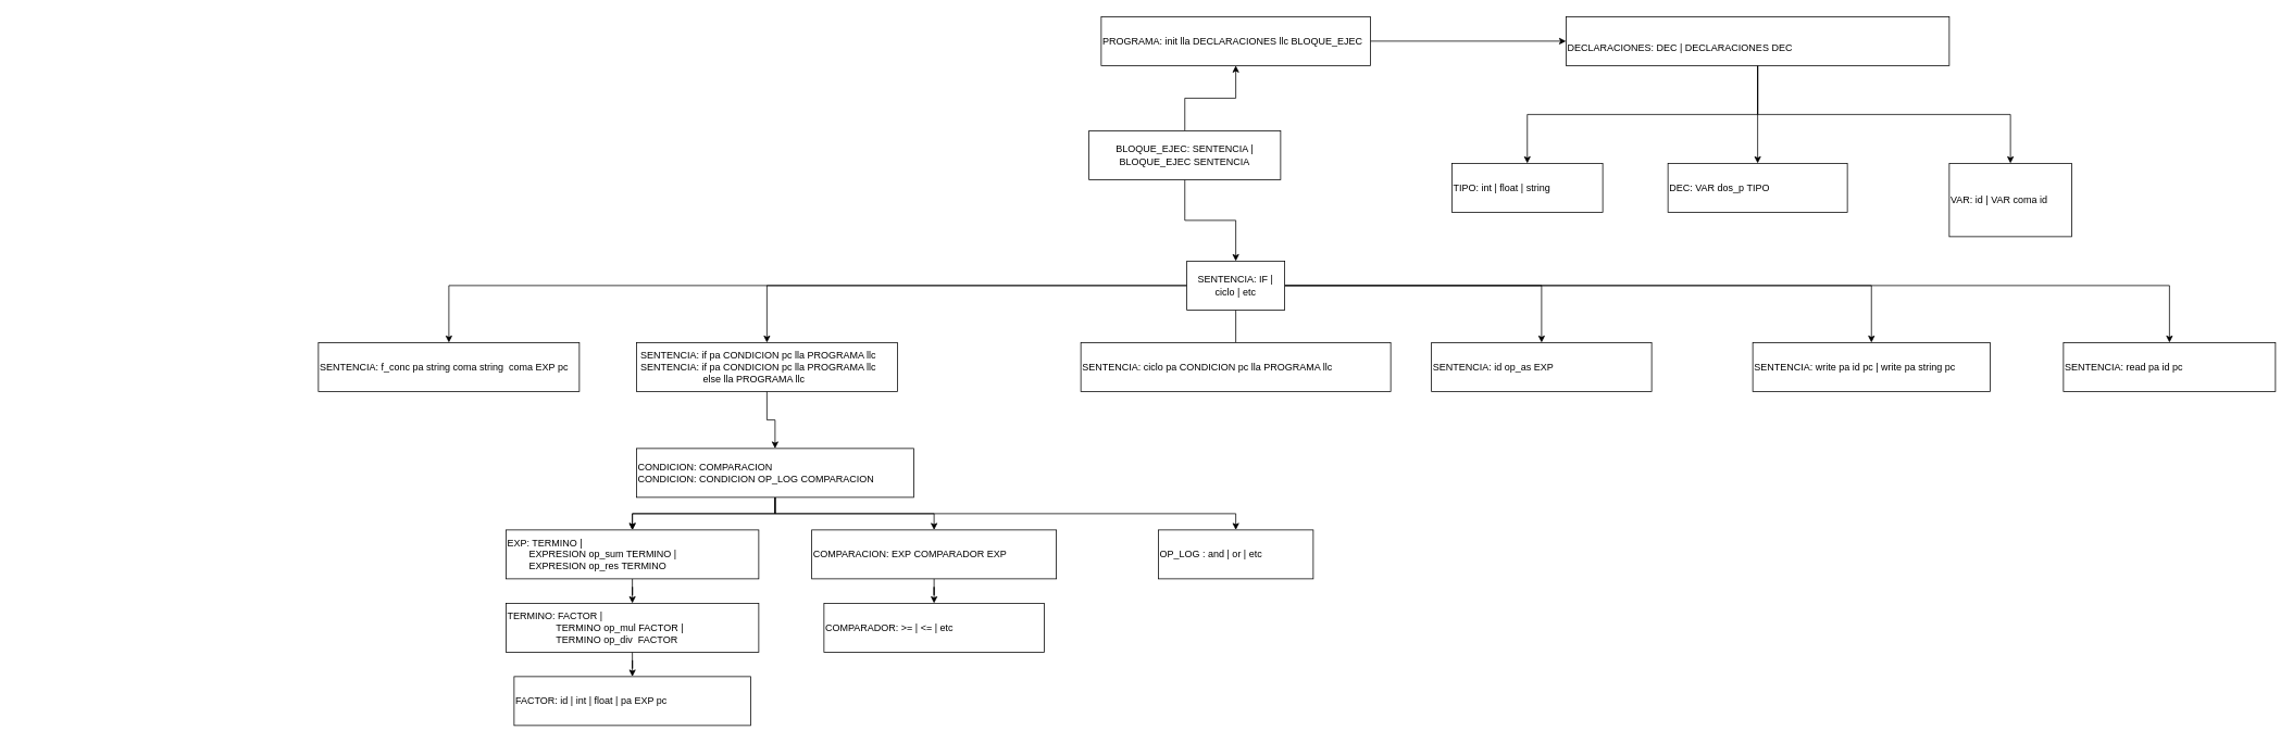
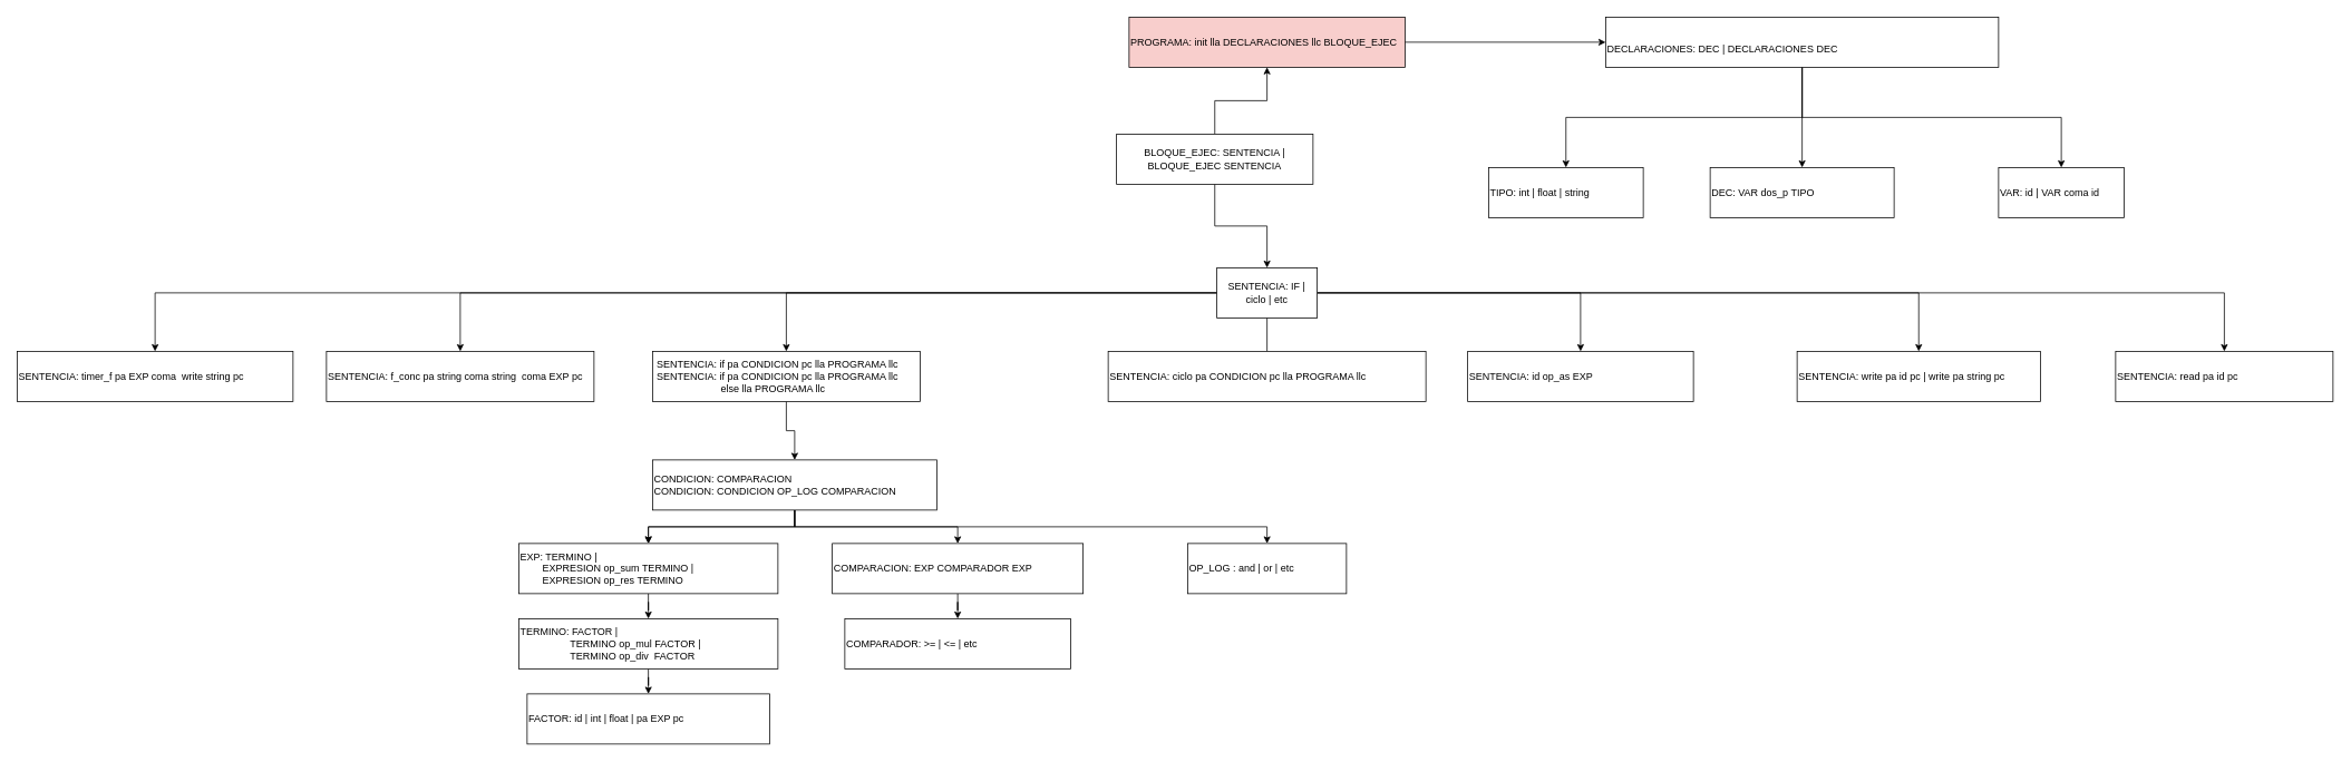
  <mxCell id="0" />
  <mxCell id="1" parent="0" />
  <mxCell id="2" value="" style="edgeStyle=orthogonalEdgeStyle;rounded=0;orthogonalLoop=1;jettySize=auto;html=1;exitX=0.5;exitY=1;exitDx=0;exitDy=0;" edge="1" parent="1" source="4" target="12"><mxGeometry relative="1" as="geometry" /></mxCell>
  <mxCell id="3" value="" style="edgeStyle=orthogonalEdgeStyle;rounded=0;orthogonalLoop=1;jettySize=auto;html=1;" edge="1" parent="1" source="4" target="34"><mxGeometry relative="1" as="geometry" /></mxCell>
  <mxCell id="4" value="BLOQUE_EJEC: SENTENCIA | BLOQUE_EJEC SENTENCIA" style="rounded=0;whiteSpace=wrap;html=1;" vertex="1" parent="1"><mxGeometry x="1335" y="160" width="235" height="60" as="geometry" /></mxCell>
  <mxCell id="5" value="" style="edgeStyle=orthogonalEdgeStyle;rounded=0;orthogonalLoop=1;jettySize=auto;html=1;entryX=0.5;entryY=0;entryDx=0;entryDy=0;" edge="1" parent="1" source="12" target="14"><mxGeometry relative="1" as="geometry"><mxPoint x="990" y="500" as="targetPoint" /></mxGeometry></mxCell>
  <mxCell id="6" style="edgeStyle=orthogonalEdgeStyle;rounded=0;orthogonalLoop=1;jettySize=auto;html=1;entryX=0.5;entryY=0;entryDx=0;entryDy=0;endArrow=none;" edge="1" parent="1" source="12" target="29"><mxGeometry relative="1" as="geometry" /></mxCell>
  <mxCell id="7" value="" style="edgeStyle=orthogonalEdgeStyle;rounded=0;orthogonalLoop=1;jettySize=auto;html=1;" edge="1" parent="1" source="12" target="30"><mxGeometry relative="1" as="geometry" /></mxCell>
  <mxCell id="8" value="" style="edgeStyle=orthogonalEdgeStyle;rounded=0;orthogonalLoop=1;jettySize=auto;html=1;" edge="1" parent="1" source="12" target="31"><mxGeometry relative="1" as="geometry" /></mxCell>
  <mxCell id="9" value="" style="edgeStyle=orthogonalEdgeStyle;rounded=0;orthogonalLoop=1;jettySize=auto;html=1;" edge="1" parent="1" source="12" target="32"><mxGeometry relative="1" as="geometry" /></mxCell>
  <mxCell id="10" value="" style="edgeStyle=orthogonalEdgeStyle;rounded=0;orthogonalLoop=1;jettySize=auto;html=1;" edge="1" parent="1" source="12" target="35"><mxGeometry relative="1" as="geometry" /></mxCell>
+ <mxCell id="11" value="" style="edgeStyle=orthogonalEdgeStyle;rounded=0;orthogonalLoop=1;jettySize=auto;html=1;" edge="1" parent="1" source="12" target="36"><mxGeometry relative="1" as="geometry" /></mxCell>
  <mxCell id="12" value="SENTENCIA: IF | ciclo | etc" style="rounded=0;whiteSpace=wrap;html=1;" vertex="1" parent="1"><mxGeometry x="1455" y="320" width="120" height="60" as="geometry" /></mxCell>
  <mxCell id="13" value="" style="edgeStyle=orthogonalEdgeStyle;rounded=0;orthogonalLoop=1;jettySize=auto;html=1;" edge="1" parent="1" source="14" target="19"><mxGeometry relative="1" as="geometry" /></mxCell>
  <mxCell id="14" value="&amp;nbsp;SENTENCIA: if pa CONDICION pc lla PROGRAMA llc&amp;nbsp;&lt;br&gt;&amp;nbsp;SENTENCIA: if pa CONDICION pc lla PROGRAMA llc&lt;br&gt;&lt;span style=&quot;white-space: pre;&quot;&gt;&#09;&lt;/span&gt;&lt;span style=&quot;white-space: pre;&quot;&gt;&#09;&lt;/span&gt;&lt;span style=&quot;white-space: pre;&quot;&gt;&#09;&lt;/span&gt;else lla PROGRAMA llc" style="rounded=0;whiteSpace=wrap;html=1;align=left;" vertex="1" parent="1"><mxGeometry x="780" y="420" width="320" height="60" as="geometry" /></mxCell>
  <mxCell id="15" value="" style="edgeStyle=orthogonalEdgeStyle;rounded=0;orthogonalLoop=1;jettySize=auto;html=1;" edge="1" parent="1" source="19" target="20"><mxGeometry relative="1" as="geometry"><Array as="points"><mxPoint x="950" y="630" /><mxPoint x="1515" y="630" /></Array></mxGeometry></mxCell>
  <mxCell id="16" style="edgeStyle=orthogonalEdgeStyle;rounded=0;orthogonalLoop=1;jettySize=auto;html=1;entryX=0.5;entryY=0;entryDx=0;entryDy=0;" edge="1" parent="1" source="19" target="22"><mxGeometry relative="1" as="geometry" /></mxCell>
  <mxCell id="17" value="" style="edgeStyle=orthogonalEdgeStyle;rounded=0;orthogonalLoop=1;jettySize=auto;html=1;" edge="1" parent="1" source="19" target="22"><mxGeometry relative="1" as="geometry" /></mxCell>
  <mxCell id="18" style="edgeStyle=orthogonalEdgeStyle;rounded=0;orthogonalLoop=1;jettySize=auto;html=1;entryX=0.5;entryY=0;entryDx=0;entryDy=0;" edge="1" parent="1" source="19" target="27"><mxGeometry relative="1" as="geometry" /></mxCell>
  <mxCell id="19" value="CONDICION: COMPARACION&lt;br&gt;CONDICION: CONDICION OP_LOG COMPARACION&lt;br&gt;" style="rounded=0;whiteSpace=wrap;html=1;align=left;" vertex="1" parent="1"><mxGeometry x="780" y="550" width="340" height="60" as="geometry" /></mxCell>
  <mxCell id="20" value="OP_LOG&amp;nbsp;: and | or | etc" style="rounded=0;whiteSpace=wrap;html=1;align=left;" vertex="1" parent="1"><mxGeometry x="1420" y="650" width="190" height="60" as="geometry" /></mxCell>
  <mxCell id="21" value="" style="edgeStyle=orthogonalEdgeStyle;rounded=0;orthogonalLoop=1;jettySize=auto;html=1;" edge="1" parent="1" source="22" target="24"><mxGeometry relative="1" as="geometry" /></mxCell>
  <mxCell id="22" value="EXP: TERMINO |&lt;br&gt;&lt;span style=&quot;white-space: pre;&quot;&gt;&#09;&lt;/span&gt;EXPRESION op_sum TERMINO |&lt;br&gt;&lt;span style=&quot;white-space: pre;&quot;&gt;&#09;&lt;/span&gt;EXPRESION op_res TERMINO" style="rounded=0;whiteSpace=wrap;html=1;align=left;" vertex="1" parent="1"><mxGeometry x="620" y="650" width="310" height="60" as="geometry" /></mxCell>
  <mxCell id="23" value="" style="edgeStyle=orthogonalEdgeStyle;rounded=0;orthogonalLoop=1;jettySize=auto;html=1;" edge="1" parent="1" source="24" target="25"><mxGeometry relative="1" as="geometry" /></mxCell>
  <mxCell id="24" value="TERMINO: FACTOR |&lt;br&gt;&lt;span style=&quot;white-space: pre;&quot;&gt;&#09;&lt;/span&gt;&lt;span style=&quot;white-space: pre;&quot;&gt;&#09;&lt;/span&gt;&amp;nbsp; TERMINO op_mul FACTOR |&lt;br&gt;&lt;span style=&quot;white-space: pre;&quot;&gt;&#09;&lt;/span&gt;&lt;span style=&quot;white-space: pre;&quot;&gt;&#09;&lt;/span&gt;&amp;nbsp; TERMINO op_div&amp;nbsp; FACTOR" style="whiteSpace=wrap;html=1;align=left;rounded=0;" vertex="1" parent="1"><mxGeometry x="620" y="740" width="310" height="60" as="geometry" /></mxCell>
  <mxCell id="25" value="FACTOR: id | int | float | pa EXP pc" style="whiteSpace=wrap;html=1;align=left;rounded=0;" vertex="1" parent="1"><mxGeometry x="630" y="830" width="290" height="60" as="geometry" /></mxCell>
  <mxCell id="26" value="" style="edgeStyle=orthogonalEdgeStyle;rounded=0;orthogonalLoop=1;jettySize=auto;html=1;" edge="1" parent="1" source="27" target="28"><mxGeometry relative="1" as="geometry" /></mxCell>
  <mxCell id="27" value="&lt;div style=&quot;&quot;&gt;&lt;span style=&quot;background-color: initial;&quot;&gt;COMPARACION: EXP COMPARADOR EXP&lt;/span&gt;&lt;/div&gt;" style="rounded=0;whiteSpace=wrap;html=1;align=left;" vertex="1" parent="1"><mxGeometry x="995" y="650" width="300" height="60" as="geometry" /></mxCell>
  <mxCell id="28" value="COMPARADOR: &amp;gt;= | &amp;lt;= | etc" style="whiteSpace=wrap;html=1;rounded=0;align=left;" vertex="1" parent="1"><mxGeometry x="1010" y="740" width="270" height="60" as="geometry" /></mxCell>
  <mxCell id="29" value="SENTENCIA: ciclo pa CONDICION pc lla PROGRAMA llc" style="whiteSpace=wrap;html=1;rounded=0;align=left;" vertex="1" parent="1"><mxGeometry x="1325" y="420" width="380" height="60" as="geometry" /></mxCell>
  <mxCell id="30" value="SENTENCIA: id op_as EXP" style="whiteSpace=wrap;html=1;rounded=0;align=left;" vertex="1" parent="1"><mxGeometry x="1755" y="420" width="270" height="60" as="geometry" /></mxCell>
  <mxCell id="31" value="SENTENCIA: write pa id pc | write pa string pc" style="whiteSpace=wrap;html=1;rounded=0;align=left;" vertex="1" parent="1"><mxGeometry x="2149" y="420" width="291" height="60" as="geometry" /></mxCell>
  <mxCell id="32" value="SENTENCIA: read pa id pc" style="whiteSpace=wrap;html=1;rounded=0;align=left;" vertex="1" parent="1"><mxGeometry x="2530" y="420" width="260" height="60" as="geometry" /></mxCell>
  <mxCell id="33" value="" style="edgeStyle=orthogonalEdgeStyle;rounded=0;orthogonalLoop=1;jettySize=auto;html=1;" edge="1" parent="1" source="34" target="40"><mxGeometry relative="1" as="geometry" /></mxCell>
- <mxCell id="34" value="PROGRAMA: init lla DECLARACIONES llc BLOQUE_EJEC" style="whiteSpace=wrap;html=1;rounded=0;align=left;" vertex="1" parent="1"><mxGeometry x="1350" y="20" width="330" height="60" as="geometry" /></mxCell>
+ <mxCell id="34" value="PROGRAMA: init lla DECLARACIONES llc BLOQUE_EJEC" style="whiteSpace=wrap;html=1;rounded=0;align=left;fillColor=#f8cecc;" vertex="1" parent="1"><mxGeometry x="1350" y="20" width="330" height="60" as="geometry" /></mxCell>
  <mxCell id="35" value="SENTENCIA: f_conc pa string coma string&amp;nbsp; coma EXP pc" style="whiteSpace=wrap;html=1;rounded=0;align=left;" vertex="1" parent="1"><mxGeometry x="390" y="420" width="320" height="60" as="geometry" /></mxCell>
+ <mxCell id="36" value="SENTENCIA: timer_f pa EXP coma&amp;nbsp; write string pc" style="whiteSpace=wrap;html=1;rounded=0;align=left;" vertex="1" parent="1"><mxGeometry x="20" y="420" width="330" height="60" as="geometry" /></mxCell>
  <mxCell id="37" value="" style="edgeStyle=orthogonalEdgeStyle;rounded=0;orthogonalLoop=1;jettySize=auto;html=1;" edge="1" parent="1" source="40" target="41"><mxGeometry relative="1" as="geometry" /></mxCell>
  <mxCell id="38" value="" style="edgeStyle=orthogonalEdgeStyle;rounded=0;orthogonalLoop=1;jettySize=auto;html=1;" edge="1" parent="1" source="40" target="42"><mxGeometry relative="1" as="geometry" /></mxCell>
  <mxCell id="39" value="" style="edgeStyle=orthogonalEdgeStyle;rounded=0;orthogonalLoop=1;jettySize=auto;html=1;" edge="1" parent="1" source="40" target="43"><mxGeometry relative="1" as="geometry" /></mxCell>
  <mxCell id="40" value="&lt;br&gt;DECLARACIONES: DEC | DECLARACIONES DEC" style="whiteSpace=wrap;html=1;align=left;rounded=0;" vertex="1" parent="1"><mxGeometry x="1920" y="20" width="470" height="60" as="geometry" /></mxCell>
  <mxCell id="41" value="TIPO: int | float | string" style="whiteSpace=wrap;html=1;align=left;rounded=0;" vertex="1" parent="1"><mxGeometry x="1780" y="200" width="185" height="60" as="geometry" /></mxCell>
- <mxCell id="42" value="VAR: id | VAR coma id" style="whiteSpace=wrap;html=1;align=left;rounded=0;" vertex="1" parent="1"><mxGeometry x="2390" y="200" width="150" height="90" as="geometry" /></mxCell>
+ <mxCell id="42" value="VAR: id | VAR coma id" style="whiteSpace=wrap;html=1;align=left;rounded=0;" vertex="1" parent="1"><mxGeometry x="2390" y="200" width="150" height="60" as="geometry" /></mxCell>
  <mxCell id="43" value="DEC: VAR dos_p TIPO&amp;nbsp;" style="whiteSpace=wrap;html=1;align=left;rounded=0;" vertex="1" parent="1"><mxGeometry x="2045" y="200" width="220" height="60" as="geometry" /></mxCell>
